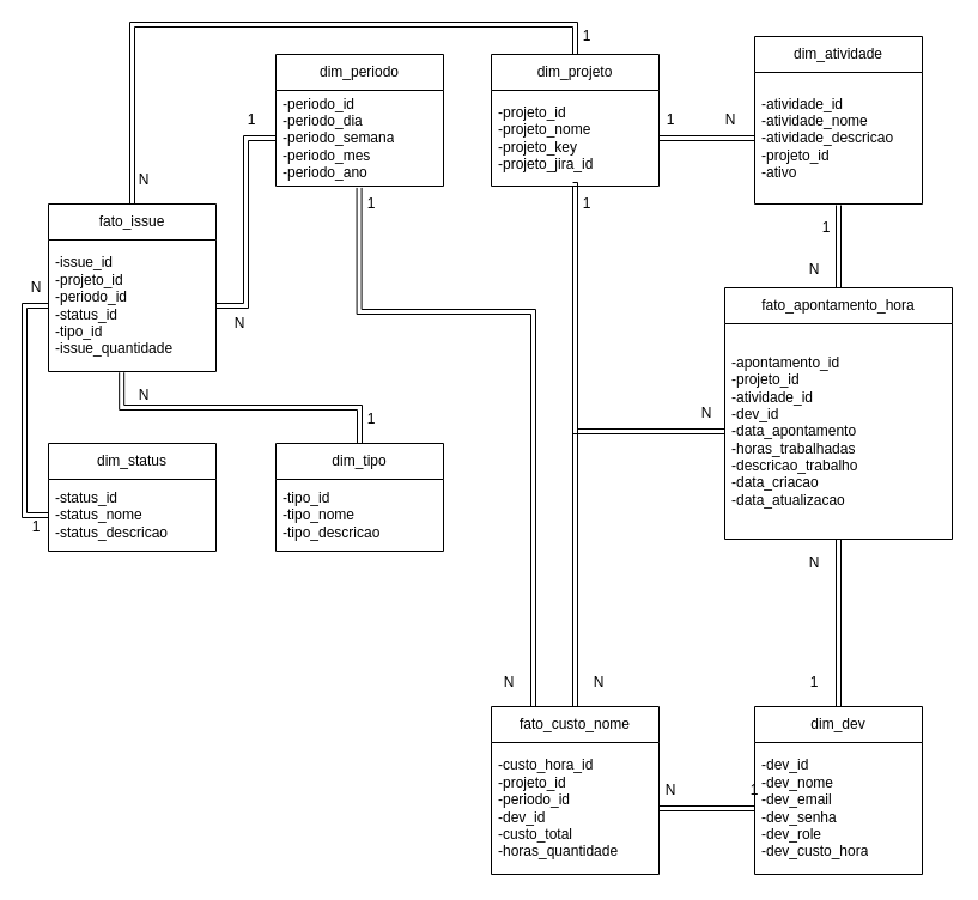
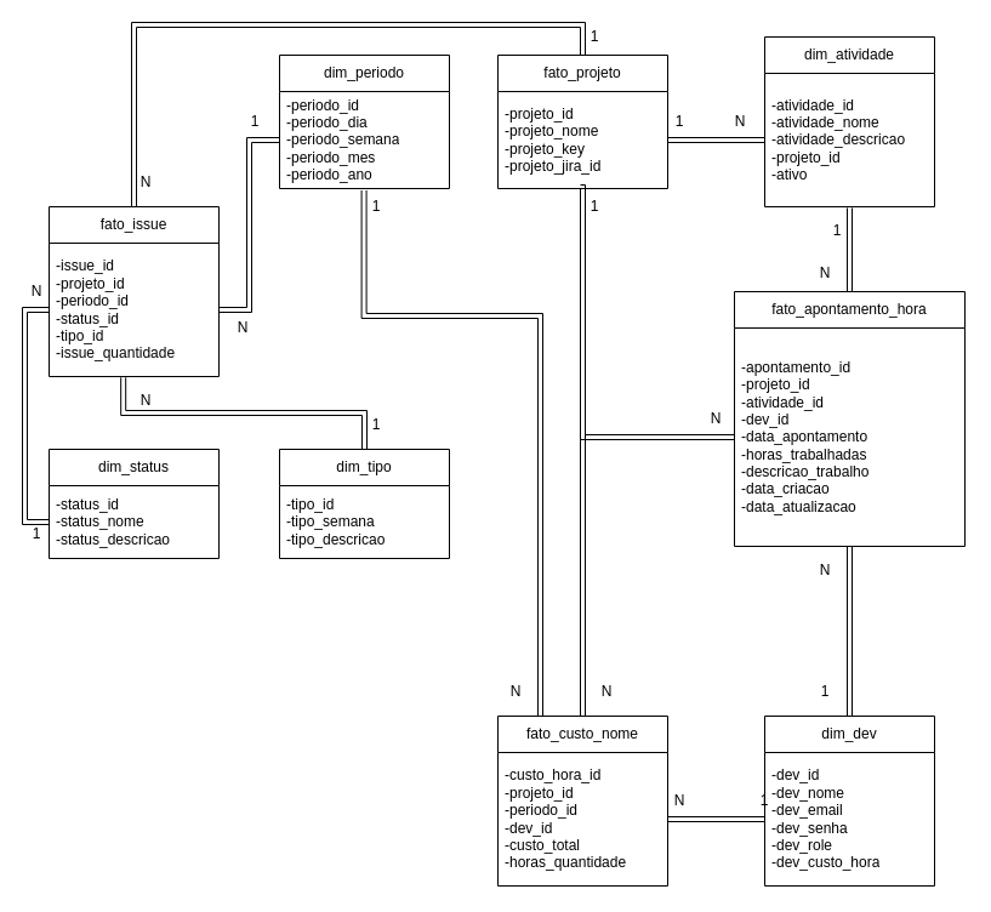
  <mxCell id="0" />
  <mxCell id="1" parent="0" />
  <mxCell id="2" value="fato_issue" style="swimlane;fontStyle=0;childLayout=stackLayout;horizontal=1;startSize=30;horizontalStack=0;resizeParent=1;resizeParentMax=0;resizeLast=0;collapsible=1;marginBottom=0;whiteSpace=wrap;html=1;" parent="1" vertex="1"><mxGeometry x="40" y="170" width="140" height="140" as="geometry" /></mxCell>
  <mxCell id="3" value="-issue_id&lt;div&gt;-projeto_id&lt;/div&gt;&lt;div&gt;-periodo_id&lt;br&gt;-status_id&lt;/div&gt;&lt;div&gt;-tipo_id&lt;/div&gt;&lt;div&gt;-issue_quantidade&lt;/div&gt;" style="text;strokeColor=none;fillColor=none;align=left;verticalAlign=middle;spacingLeft=4;spacingRight=4;overflow=hidden;points=[[0,0.5],[1,0.5]];portConstraint=eastwest;rotatable=0;whiteSpace=wrap;html=1;" parent="2" vertex="1"><mxGeometry y="30" width="140" height="110" as="geometry" /></mxCell>
  <mxCell id="4" value="dim_tipo" style="swimlane;fontStyle=0;childLayout=stackLayout;horizontal=1;startSize=30;horizontalStack=0;resizeParent=1;resizeParentMax=0;resizeLast=0;collapsible=1;marginBottom=0;whiteSpace=wrap;html=1;" parent="1" vertex="1"><mxGeometry x="230" y="370" width="140" height="90" as="geometry" /></mxCell>
- <mxCell id="5" value="&lt;div&gt;-tipo_id&lt;/div&gt;&lt;div&gt;-tipo_nome&lt;/div&gt;&lt;div&gt;-tipo_descricao&lt;br&gt;&lt;/div&gt;" style="text;strokeColor=none;fillColor=none;align=left;verticalAlign=middle;spacingLeft=4;spacingRight=4;overflow=hidden;points=[[0,0.5],[1,0.5]];portConstraint=eastwest;rotatable=0;whiteSpace=wrap;html=1;" parent="4" vertex="1"><mxGeometry y="30" width="140" height="60" as="geometry" /></mxCell>
+ <mxCell id="5" value="&lt;div&gt;-tipo_id&lt;/div&gt;&lt;div&gt;-tipo_semana&lt;/div&gt;&lt;div&gt;-tipo_descricao&lt;br&gt;&lt;/div&gt;" style="text;strokeColor=none;fillColor=none;align=left;verticalAlign=middle;spacingLeft=4;spacingRight=4;overflow=hidden;points=[[0,0.5],[1,0.5]];portConstraint=eastwest;rotatable=0;whiteSpace=wrap;html=1;" parent="4" vertex="1"><mxGeometry y="30" width="140" height="60" as="geometry" /></mxCell>
  <mxCell id="6" value="dim_status" style="swimlane;fontStyle=0;childLayout=stackLayout;horizontal=1;startSize=30;horizontalStack=0;resizeParent=1;resizeParentMax=0;resizeLast=0;collapsible=1;marginBottom=0;whiteSpace=wrap;html=1;" parent="1" vertex="1"><mxGeometry x="40" y="370" width="140" height="90" as="geometry" /></mxCell>
  <mxCell id="7" value="&lt;div&gt;-status_id&lt;/div&gt;&lt;div&gt;-status_nome&lt;/div&gt;&lt;div&gt;-status_descricao&lt;br&gt;&lt;/div&gt;" style="text;strokeColor=none;fillColor=none;align=left;verticalAlign=middle;spacingLeft=4;spacingRight=4;overflow=hidden;points=[[0,0.5],[1,0.5]];portConstraint=eastwest;rotatable=0;whiteSpace=wrap;html=1;" parent="6" vertex="1"><mxGeometry y="30" width="140" height="60" as="geometry" /></mxCell>
  <mxCell id="8" style="edgeStyle=orthogonalEdgeStyle;rounded=0;orthogonalLoop=1;jettySize=auto;html=1;entryX=0.25;entryY=0;entryDx=0;entryDy=0;shape=link;exitX=0.497;exitY=1.018;exitDx=0;exitDy=0;exitPerimeter=0;" parent="1" source="10" target="15" edge="1"><mxGeometry relative="1" as="geometry"><Array as="points"><mxPoint x="300" y="260" /><mxPoint x="445" y="260" /></Array></mxGeometry></mxCell>
  <mxCell id="9" value="dim_periodo" style="swimlane;fontStyle=0;childLayout=stackLayout;horizontal=1;startSize=30;horizontalStack=0;resizeParent=1;resizeParentMax=0;resizeLast=0;collapsible=1;marginBottom=0;whiteSpace=wrap;html=1;" parent="1" vertex="1"><mxGeometry x="230" y="45" width="140" height="110" as="geometry" /></mxCell>
  <mxCell id="10" value="&lt;div&gt;-periodo_id&lt;/div&gt;&lt;div&gt;-periodo_dia&lt;/div&gt;&lt;div&gt;-periodo_semana&lt;/div&gt;&lt;div&gt;-periodo_mes&lt;/div&gt;&lt;div&gt;-periodo_ano&lt;/div&gt;" style="text;strokeColor=none;fillColor=none;align=left;verticalAlign=middle;spacingLeft=4;spacingRight=4;overflow=hidden;points=[[0,0.5],[1,0.5]];portConstraint=eastwest;rotatable=0;whiteSpace=wrap;html=1;" parent="9" vertex="1"><mxGeometry y="30" width="140" height="80" as="geometry" /></mxCell>
  <mxCell id="11" style="edgeStyle=orthogonalEdgeStyle;rounded=0;orthogonalLoop=1;jettySize=auto;html=1;entryX=0.5;entryY=0;entryDx=0;entryDy=0;shape=link;" parent="1" source="13" target="2" edge="1"><mxGeometry relative="1" as="geometry"><Array as="points"><mxPoint x="480" y="20" /><mxPoint x="110" y="20" /></Array></mxGeometry></mxCell>
  <mxCell id="12" style="edgeStyle=orthogonalEdgeStyle;rounded=0;orthogonalLoop=1;jettySize=auto;html=1;entryX=0.5;entryY=0;entryDx=0;entryDy=0;shape=link;" parent="1" source="13" target="15" edge="1"><mxGeometry relative="1" as="geometry" /></mxCell>
- <mxCell id="13" value="dim_projeto" style="swimlane;fontStyle=0;childLayout=stackLayout;horizontal=1;startSize=30;horizontalStack=0;resizeParent=1;resizeParentMax=0;resizeLast=0;collapsible=1;marginBottom=0;whiteSpace=wrap;html=1;" parent="1" vertex="1"><mxGeometry x="410" y="45" width="140" height="110" as="geometry" /></mxCell>
+ <mxCell id="13" value="fato_projeto" style="swimlane;fontStyle=0;childLayout=stackLayout;horizontal=1;startSize=30;horizontalStack=0;resizeParent=1;resizeParentMax=0;resizeLast=0;collapsible=1;marginBottom=0;whiteSpace=wrap;html=1;" parent="1" vertex="1"><mxGeometry x="410" y="45" width="140" height="110" as="geometry" /></mxCell>
  <mxCell id="14" value="&lt;div&gt;-projeto_id&lt;/div&gt;&lt;div&gt;-projeto_nome&lt;/div&gt;&lt;div&gt;-projeto_key&lt;/div&gt;&lt;div&gt;-projeto_jira_id&lt;/div&gt;" style="text;strokeColor=none;fillColor=none;align=left;verticalAlign=middle;spacingLeft=4;spacingRight=4;overflow=hidden;points=[[0,0.5],[1,0.5]];portConstraint=eastwest;rotatable=0;whiteSpace=wrap;html=1;" parent="13" vertex="1"><mxGeometry y="30" width="140" height="80" as="geometry" /></mxCell>
  <mxCell id="15" value="fato_custo_nome" style="swimlane;fontStyle=0;childLayout=stackLayout;horizontal=1;startSize=30;horizontalStack=0;resizeParent=1;resizeParentMax=0;resizeLast=0;collapsible=1;marginBottom=0;whiteSpace=wrap;html=1;" parent="1" vertex="1"><mxGeometry x="410" y="590" width="140" height="140" as="geometry" /></mxCell>
  <mxCell id="16" value="-custo_hora_id&lt;div&gt;-projeto_id&lt;/div&gt;&lt;div&gt;-periodo_id&lt;br&gt;-dev_id&lt;/div&gt;&lt;div&gt;-custo_total&lt;br&gt;-horas_quantidade&lt;/div&gt;" style="text;strokeColor=none;fillColor=none;align=left;verticalAlign=middle;spacingLeft=4;spacingRight=4;overflow=hidden;points=[[0,0.5],[1,0.5]];portConstraint=eastwest;rotatable=0;whiteSpace=wrap;html=1;" parent="15" vertex="1"><mxGeometry y="30" width="140" height="110" as="geometry" /></mxCell>
  <mxCell id="17" value="dim_dev" style="swimlane;fontStyle=0;childLayout=stackLayout;horizontal=1;startSize=30;horizontalStack=0;resizeParent=1;resizeParentMax=0;resizeLast=0;collapsible=1;marginBottom=0;whiteSpace=wrap;html=1;" parent="1" vertex="1"><mxGeometry x="630" y="590" width="140" height="140" as="geometry" /></mxCell>
  <mxCell id="18" value="&lt;div&gt;-dev_id&lt;/div&gt;&lt;div&gt;-dev_nome&lt;/div&gt;&lt;div&gt;-dev_email&lt;/div&gt;&lt;div&gt;-dev_senha&lt;/div&gt;&lt;div&gt;-dev_role&lt;/div&gt;&lt;div&gt;-dev_custo_hora&lt;/div&gt;" style="text;strokeColor=none;fillColor=none;align=left;verticalAlign=middle;spacingLeft=4;spacingRight=4;overflow=hidden;points=[[0,0.5],[1,0.5]];portConstraint=eastwest;rotatable=0;whiteSpace=wrap;html=1;" parent="17" vertex="1"><mxGeometry y="30" width="140" height="110" as="geometry" /></mxCell>
  <mxCell id="19" style="edgeStyle=orthogonalEdgeStyle;rounded=0;orthogonalLoop=1;jettySize=auto;html=1;exitX=0;exitY=0.5;exitDx=0;exitDy=0;entryX=0;entryY=0.5;entryDx=0;entryDy=0;shape=link;" parent="1" source="7" target="3" edge="1"><mxGeometry relative="1" as="geometry" /></mxCell>
  <mxCell id="20" style="edgeStyle=orthogonalEdgeStyle;rounded=0;orthogonalLoop=1;jettySize=auto;html=1;exitX=0.5;exitY=0;exitDx=0;exitDy=0;entryX=0.437;entryY=1.007;entryDx=0;entryDy=0;entryPerimeter=0;shape=link;" parent="1" source="4" target="3" edge="1"><mxGeometry relative="1" as="geometry" /></mxCell>
  <mxCell id="21" style="edgeStyle=orthogonalEdgeStyle;rounded=0;orthogonalLoop=1;jettySize=auto;html=1;entryX=1;entryY=0.5;entryDx=0;entryDy=0;shape=link;" parent="1" source="10" target="3" edge="1"><mxGeometry relative="1" as="geometry" /></mxCell>
  <mxCell id="22" style="edgeStyle=orthogonalEdgeStyle;rounded=0;orthogonalLoop=1;jettySize=auto;html=1;entryX=1;entryY=0.5;entryDx=0;entryDy=0;shape=link;" parent="1" source="18" target="16" edge="1"><mxGeometry relative="1" as="geometry" /></mxCell>
  <mxCell id="23" value="1" style="text;strokeColor=none;align=center;fillColor=none;html=1;verticalAlign=middle;whiteSpace=wrap;rounded=0;" parent="1" vertex="1"><mxGeometry x="20" y="430" width="20" height="20" as="geometry" /></mxCell>
  <mxCell id="24" value="1" style="text;strokeColor=none;align=center;fillColor=none;html=1;verticalAlign=middle;whiteSpace=wrap;rounded=0;" parent="1" vertex="1"><mxGeometry x="300" y="340" width="20" height="20" as="geometry" /></mxCell>
  <mxCell id="25" value="1" style="text;strokeColor=none;align=center;fillColor=none;html=1;verticalAlign=middle;whiteSpace=wrap;rounded=0;" parent="1" vertex="1"><mxGeometry x="300" y="160" width="20" height="20" as="geometry" /></mxCell>
  <mxCell id="26" value="1" style="text;strokeColor=none;align=center;fillColor=none;html=1;verticalAlign=middle;whiteSpace=wrap;rounded=0;" parent="1" vertex="1"><mxGeometry x="200" y="90" width="20" height="20" as="geometry" /></mxCell>
  <mxCell id="27" value="1" style="text;strokeColor=none;align=center;fillColor=none;html=1;verticalAlign=middle;whiteSpace=wrap;rounded=0;" parent="1" vertex="1"><mxGeometry x="480" y="20" width="20" height="20" as="geometry" /></mxCell>
  <mxCell id="28" value="1" style="text;strokeColor=none;align=center;fillColor=none;html=1;verticalAlign=middle;whiteSpace=wrap;rounded=0;" parent="1" vertex="1"><mxGeometry x="480" y="160" width="20" height="20" as="geometry" /></mxCell>
  <mxCell id="29" value="1" style="text;strokeColor=none;align=center;fillColor=none;html=1;verticalAlign=middle;whiteSpace=wrap;rounded=0;" parent="1" vertex="1"><mxGeometry x="620" y="650" width="20" height="20" as="geometry" /></mxCell>
  <mxCell id="30" value="N" style="text;strokeColor=none;align=center;fillColor=none;html=1;verticalAlign=middle;whiteSpace=wrap;rounded=0;" parent="1" vertex="1"><mxGeometry x="190" y="260" width="20" height="20" as="geometry" /></mxCell>
  <mxCell id="31" value="N" style="text;strokeColor=none;align=center;fillColor=none;html=1;verticalAlign=middle;whiteSpace=wrap;rounded=0;" parent="1" vertex="1"><mxGeometry x="110" y="320" width="20" height="20" as="geometry" /></mxCell>
  <mxCell id="32" value="N" style="text;strokeColor=none;align=center;fillColor=none;html=1;verticalAlign=middle;whiteSpace=wrap;rounded=0;" parent="1" vertex="1"><mxGeometry x="20" y="230" width="20" height="20" as="geometry" /></mxCell>
  <mxCell id="33" value="N" style="text;strokeColor=none;align=center;fillColor=none;html=1;verticalAlign=middle;whiteSpace=wrap;rounded=0;" parent="1" vertex="1"><mxGeometry x="110" y="140" width="20" height="20" as="geometry" /></mxCell>
  <mxCell id="34" value="N" style="text;strokeColor=none;align=center;fillColor=none;html=1;verticalAlign=middle;whiteSpace=wrap;rounded=0;" parent="1" vertex="1"><mxGeometry x="415" y="560" width="20" height="20" as="geometry" /></mxCell>
  <mxCell id="35" value="N" style="text;strokeColor=none;align=center;fillColor=none;html=1;verticalAlign=middle;whiteSpace=wrap;rounded=0;" parent="1" vertex="1"><mxGeometry x="490" y="560" width="20" height="20" as="geometry" /></mxCell>
  <mxCell id="36" value="N" style="text;strokeColor=none;align=center;fillColor=none;html=1;verticalAlign=middle;whiteSpace=wrap;rounded=0;" parent="1" vertex="1"><mxGeometry x="550" y="650" width="20" height="20" as="geometry" /></mxCell>
  <mxCell id="37" value="dim_atividade" style="swimlane;fontStyle=0;childLayout=stackLayout;horizontal=1;startSize=30;horizontalStack=0;resizeParent=1;resizeParentMax=0;resizeLast=0;collapsible=1;marginBottom=0;whiteSpace=wrap;html=1;" vertex="1" parent="1"><mxGeometry x="630" y="30" width="140" height="140" as="geometry" /></mxCell>
  <mxCell id="38" value="&lt;div&gt;-atividade_id&lt;/div&gt;&lt;div&gt;-atividade_nome&lt;/div&gt;&lt;div&gt;-atividade_descricao&lt;/div&gt;&lt;div&gt;-projeto_id&lt;/div&gt;&lt;div&gt;-ativo&lt;/div&gt;" style="text;strokeColor=none;fillColor=none;align=left;verticalAlign=middle;spacingLeft=4;spacingRight=4;overflow=hidden;points=[[0,0.5],[1,0.5]];portConstraint=eastwest;rotatable=0;whiteSpace=wrap;html=1;" vertex="1" parent="37"><mxGeometry y="30" width="140" height="110" as="geometry" /></mxCell>
  <mxCell id="39" value="fato_apontamento_hora" style="swimlane;fontStyle=0;childLayout=stackLayout;horizontal=1;startSize=30;horizontalStack=0;resizeParent=1;resizeParentMax=0;resizeLast=0;collapsible=1;marginBottom=0;whiteSpace=wrap;html=1;" vertex="1" parent="1"><mxGeometry x="605" y="240" width="190" height="210" as="geometry" /></mxCell>
  <mxCell id="40" value="-apontamento_id&lt;div&gt;-projeto_id&lt;/div&gt;&lt;div&gt;-atividade_id&lt;br&gt;-dev_id&lt;/div&gt;&lt;div&gt;-data_apontamento&lt;br&gt;-horas_trabalhadas&lt;/div&gt;&lt;div&gt;-descricao_trabalho&lt;/div&gt;&lt;div&gt;-data_criacao&lt;/div&gt;&lt;div&gt;-data_atualizacao&lt;/div&gt;" style="text;strokeColor=none;fillColor=none;align=left;verticalAlign=middle;spacingLeft=4;spacingRight=4;overflow=hidden;points=[[0,0.5],[1,0.5]];portConstraint=eastwest;rotatable=0;whiteSpace=wrap;html=1;" vertex="1" parent="39"><mxGeometry y="30" width="190" height="180" as="geometry" /></mxCell>
  <mxCell id="41" style="edgeStyle=orthogonalEdgeStyle;rounded=0;orthogonalLoop=1;jettySize=auto;html=1;entryX=0;entryY=0.5;entryDx=0;entryDy=0;shape=link;exitX=1;exitY=0.5;exitDx=0;exitDy=0;" edge="1" parent="1" source="14" target="38"><mxGeometry relative="1" as="geometry"><mxPoint x="570" y="220" as="sourcePoint" /><mxPoint x="570" y="435" as="targetPoint" /></mxGeometry></mxCell>
  <mxCell id="42" value="1" style="text;strokeColor=none;align=center;fillColor=none;html=1;verticalAlign=middle;whiteSpace=wrap;rounded=0;" vertex="1" parent="1"><mxGeometry x="550" y="90" width="20" height="20" as="geometry" /></mxCell>
  <mxCell id="43" value="N" style="text;strokeColor=none;align=center;fillColor=none;html=1;verticalAlign=middle;whiteSpace=wrap;rounded=0;" vertex="1" parent="1"><mxGeometry x="600" y="90" width="20" height="20" as="geometry" /></mxCell>
  <mxCell id="44" style="edgeStyle=orthogonalEdgeStyle;rounded=0;orthogonalLoop=1;jettySize=auto;html=1;entryX=0.5;entryY=0;entryDx=0;entryDy=0;shape=link;exitX=0.5;exitY=1.009;exitDx=0;exitDy=0;exitPerimeter=0;" edge="1" parent="1" source="38" target="39"><mxGeometry relative="1" as="geometry"><mxPoint x="580" y="220" as="sourcePoint" /><mxPoint x="660" y="220" as="targetPoint" /></mxGeometry></mxCell>
  <mxCell id="45" value="1" style="text;strokeColor=none;align=center;fillColor=none;html=1;verticalAlign=middle;whiteSpace=wrap;rounded=0;" vertex="1" parent="1"><mxGeometry x="680" y="180" width="20" height="20" as="geometry" /></mxCell>
  <mxCell id="46" value="N" style="text;strokeColor=none;align=center;fillColor=none;html=1;verticalAlign=middle;whiteSpace=wrap;rounded=0;" vertex="1" parent="1"><mxGeometry x="670" y="215" width="20" height="20" as="geometry" /></mxCell>
  <mxCell id="47" style="edgeStyle=orthogonalEdgeStyle;rounded=0;orthogonalLoop=1;jettySize=auto;html=1;entryX=0;entryY=0.5;entryDx=0;entryDy=0;shape=link;exitX=0.486;exitY=0.988;exitDx=0;exitDy=0;exitPerimeter=0;" edge="1" parent="1" source="14" target="40"><mxGeometry relative="1" as="geometry"><mxPoint x="540" y="230" as="sourcePoint" /><mxPoint x="540" y="665" as="targetPoint" /><Array as="points"><mxPoint x="480" y="154" /><mxPoint x="480" y="360" /></Array></mxGeometry></mxCell>
  <mxCell id="48" value="N" style="text;strokeColor=none;align=center;fillColor=none;html=1;verticalAlign=middle;whiteSpace=wrap;rounded=0;" vertex="1" parent="1"><mxGeometry x="580" y="335" width="20" height="20" as="geometry" /></mxCell>
  <mxCell id="49" style="edgeStyle=orthogonalEdgeStyle;rounded=0;orthogonalLoop=1;jettySize=auto;html=1;entryX=0.5;entryY=0;entryDx=0;entryDy=0;shape=link;exitX=0.5;exitY=1;exitDx=0;exitDy=0;exitPerimeter=0;" edge="1" parent="1" source="40" target="17"><mxGeometry relative="1" as="geometry"><mxPoint x="720" y="490" as="sourcePoint" /><mxPoint x="630" y="530" as="targetPoint" /></mxGeometry></mxCell>
  <mxCell id="50" value="N" style="text;strokeColor=none;align=center;fillColor=none;html=1;verticalAlign=middle;whiteSpace=wrap;rounded=0;" vertex="1" parent="1"><mxGeometry x="670" y="460" width="20" height="20" as="geometry" /></mxCell>
  <mxCell id="51" value="1" style="text;strokeColor=none;align=center;fillColor=none;html=1;verticalAlign=middle;whiteSpace=wrap;rounded=0;" vertex="1" parent="1"><mxGeometry x="670" y="560" width="20" height="20" as="geometry" /></mxCell>
